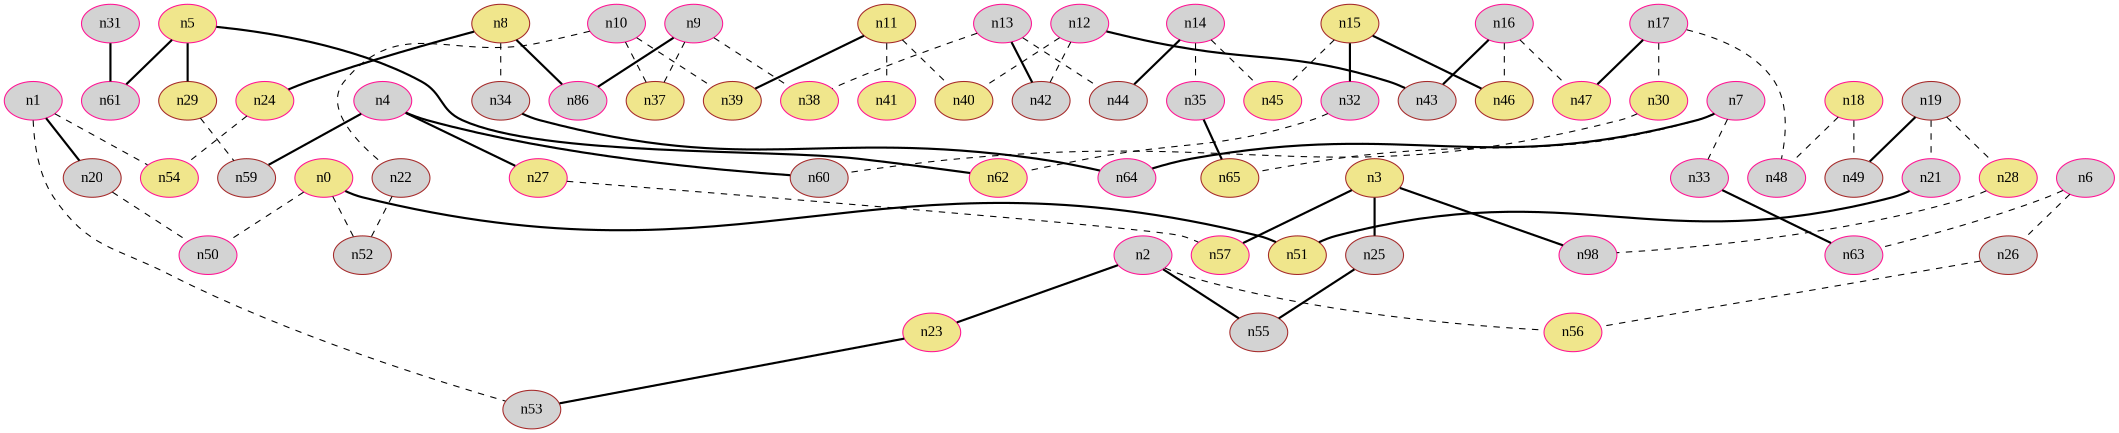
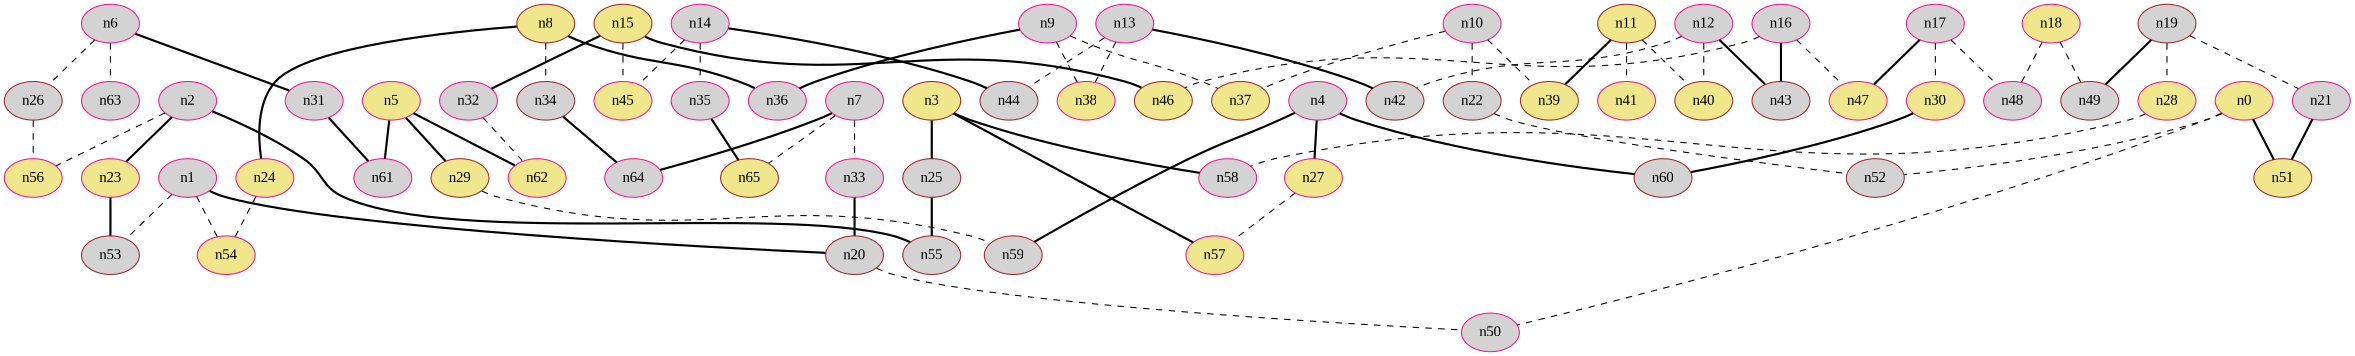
  strict graph {
    edge_default="{}"
    fontname="Liberation Serif"
    node_default="{}"
    node [color=deeppink fillcolor=lightgrey fontname="Liberation Serif" style=filled]
    edge [fontname="Liberation Serif" style=dashed]
    n0 [dim3pos="-0.0474086818269948,0.06587560670054123,-0.9967009688614045" fillcolor=khaki]
    n50 [dim3pos="-0.12603391353342164,0.24820152237296564,-0.9604745998365559"]
    n51 [color=brown dim3pos="0.07464059314059932,-0.13981405041723477,-0.9873605284603727" fillcolor=khaki]
    n52 [color=brown dim3pos="-0.12213793648124717,0.10406767238334748,-0.9870421693305789"]
    n1 [dim3pos="0.10436511916551133,-0.5564191252355382,0.8243213444850783"]
    n20 [color=brown dim3pos="-0.14915254895861355,0.43454457991733736,-0.888214233844298"]
    n53 [color=brown dim3pos="0.002871266838150245,0.3603813209716212,-0.9328006535811891"]
    n54 [dim3pos="0.3672086011072267,-0.6180492342725844,0.6951064575213971" fillcolor=khaki]
    n2 [dim3pos="-0.03921949758355877,-0.3336042786927544,-0.9418970305968589"]
    n23 [dim3pos="0.0017484612414061273,0.020308721243854418,-0.9997922277777151" fillcolor=khaki]
    n55 [color=brown dim3pos="0.08877924191821371,0.21138125705816124,0.9733633496125375"]
    n56 [dim3pos="0.005664931602031372,-0.605155811823229,-0.7960868997581314" fillcolor=khaki]
    n3 [color=brown dim3pos="0.32768649774209513,0.3581872906698145,0.874255925916512" fillcolor=khaki]
    n25 [color=brown dim3pos="-0.15447114613528046,-0.20394392357130398,-0.9667189566001047"]
    n57 [dim3pos="0.4052479723852069,0.23278157456449414,0.8840739897887243" fillcolor=khaki]
-   n58 [dim3pos="0.2693690285842384,0.5323277408077671,0.8025381628346919" label=n98]
+   n58 [dim3pos="0.2693690285842384,0.5323277408077671,0.8025381628346919"]
    n4 [dim3pos="-0.6955818736558586,0.02615797123789947,-0.7179704851747893"]
    n27 [dim3pos="-0.5402556822442989,-0.12877943907844955,-0.8315886326023144" fillcolor=khaki]
    n59 [color=brown dim3pos="-0.5285899695363815,0.14729534373192074,-0.836000434103011"]
    n60 [color=brown dim3pos="0.852276519125709,-0.14568536773273244,0.5023947736347815"]
    n5 [dim3pos="0.47379225498745126,-0.5188699894044078,0.7115439784084858" fillcolor=khaki]
    n29 [color=brown dim3pos="-0.4662581009339455,0.2923472215063943,-0.8349469955577791" fillcolor=khaki]
    n61 [dim3pos="-0.5776706894629033,0.6721193585080985,-0.4631977358041768"]
    n62 [dim3pos="-0.24660881535151144,0.39107058318956134,-0.8867062034037545" fillcolor=khaki]
    n6 [dim3pos="-0.861850472461747,0.4013276293223034,0.3100804686851519"]
    n26 [color=brown dim3pos="0.20615386083469928,-0.8410783429381704,-0.5000877989946655"]
    n31 [dim3pos="0.5052087192875171,-0.8576895339730476,0.09556575364095216"]
    n63 [dim3pos="-0.8477319939968907,-0.046100837012668386,0.5284176181589587"]
    n7 [dim3pos="0.23419434341910517,0.08425483682377927,-0.9685319468052113"]
    n33 [dim3pos="-0.55712886361875,-0.12582972791866803,0.8208375654749204"]
    n64 [dim3pos="-0.09259568825990948,-0.014264498845602233,-0.995601608369712"]
    n65 [color=brown dim3pos="0.11569109312846616,0.08084555360101182,-0.9899896804682797" fillcolor=khaki]
    n8 [color=brown dim3pos="0.6191474102122767,-0.12152309001034617,0.7758148123242867" fillcolor=khaki]
    n24 [dim3pos="-0.6172872281256365,0.3885322654034923,-0.6841046387310925" fillcolor=khaki]
    n34 [color=brown dim3pos="-0.38149515376305126,0.005005615290745132,-0.9243572856157228"]
-   n36 [dim3pos="-0.6954855138077287,-0.08483228507527171,-0.7135148095817685" label=n86]
+   n36 [dim3pos="-0.6954855138077287,-0.08483228507527171,-0.7135148095817685"]
    n9 [dim3pos="-0.4866169988874921,-0.1479600534037037,-0.8609946103144338"]
    n37 [color=brown dim3pos="0.3207561930872454,0.02309908822766582,0.9468800857126674" fillcolor=khaki]
    n38 [dim3pos="-0.40483630819946503,-0.2785402055317067,-0.8709322117511685" fillcolor=khaki]
    n10 [dim3pos="0.06298264193474658,-0.009928071230848223,0.9979652399841162"]
    n22 [color=brown dim3pos="-0.13314691960069364,0.06145359270670241,-0.9891892406128795"]
    n39 [color=brown dim3pos="-0.20860410829827467,0.01955260073617141,0.9778046951234861" fillcolor=khaki]
    n11 [color=brown dim3pos="-0.44720987350373675,-0.028715214370550406,0.893967989082621" fillcolor=khaki]
    n40 [color=brown dim3pos="0.394047387600634,0.16508345033665753,-0.9041427490999748" fillcolor=khaki]
    n41 [dim3pos="0.6849054511937941,-0.10520510307286848,-0.7209968163677648" fillcolor=khaki]
    n12 [dim3pos="0.24867442185454805,0.20804698453813703,-0.9459796425610302"]
    n42 [color=brown dim3pos="0.00518718845635669,0.004954953655983224,-0.9999742704240872"]
    n43 [color=brown dim3pos="0.2765847135446252,0.41011514947518624,-0.8690836901037686"]
    n13 [dim3pos="-0.1849755832404514,-0.19307744503193,-0.963589712390495"]
    n44 [color=brown dim3pos="0.14118748789489968,0.275598844540294,0.950847711334461"]
    n14 [dim3pos="-0.025505760495671277,-0.06698646765198747,-0.9974278266285971"]
    n35 [dim3pos="-0.02266879119423092,-0.034627728905385714,0.9991431560575529"]
    n45 [dim3pos="0.0032494294721052653,0.04173173515423232,-0.9991235676777537" fillcolor=khaki]
    n15 [color=brown dim3pos="-0.015839246594539787,0.2638930054485144,-0.9644218993483442" fillcolor=khaki]
    n32 [dim3pos="0.10761823936833194,-0.2964034330164849,0.9489801470269558"]
    n46 [color=brown dim3pos="-0.03652975266538706,-0.4745862003474804,0.8794506896978062" fillcolor=khaki]
    n16 [dim3pos="-0.20812045819463912,-0.614075882229616,0.7613124757579981"]
    n47 [dim3pos="0.24175528433224483,0.797594156360265,-0.5526282152020403" fillcolor=khaki]
    n17 [dim3pos="0.3689163733005219,0.8882314785862246,-0.27376184898432976"]
    n30 [dim3pos="-0.788226884793019,0.5415635142795356,-0.2922453388690606" fillcolor=khaki]
    n48 [dim3pos="-0.9538016165331326,0.010662401196059391,0.3002478800916296"]
    n18 [dim3pos="-0.7798815360546654,0.32119994619884773,0.5372293591036077" fillcolor=khaki]
    n49 [color=brown dim3pos="0.48516723278644697,-0.6057423681606199,-0.6306258317302785"]
    n19 [color=brown dim3pos="0.205676317684488,-0.6092983926393519,-0.7658020116654511"]
    n21 [dim3pos="-0.16803815881555723,0.38496311661817695,0.9075056892524132"]
    n28 [dim3pos="0.06405817151200638,0.6585838674307898,0.7497758599891319" fillcolor=khaki]
    n0 -- n50
    n0 -- n51 [style=bold]
    n0 -- n52
    n1 -- n20 [style=bold]
    n1 -- n53
    n1 -- n54
    n20 -- n50
    n2 -- n23 [style=bold]
    n2 -- n55 [style=bold]
    n2 -- n56
    n23 -- n53 [style=bold]
    n3 -- n25 [style=bold]
    n3 -- n57 [style=bold]
    n3 -- n58 [style=bold]
    n25 -- n55 [style=bold]
    n4 -- n27 [style=bold]
    n4 -- n59 [style=bold]
    n4 -- n60 [style=bold]
    n27 -- n57
    n5 -- n29 [style=bold]
    n5 -- n61 [style=bold]
    n5 -- n62 [style=bold]
    n29 -- n59
    n6 -- n26
+   n6 -- n31 [style=bold]
    n6 -- n63
    n26 -- n56
    n31 -- n61 [style=bold]
    n7 -- n33
    n7 -- n64 [style=bold]
    n7 -- n65
-   n33 -- n63 [style=bold]
+   n33 -- n20 [style=bold]
    n8 -- n24 [style=bold]
    n8 -- n34
    n8 -- n36 [style=bold]
    n24 -- n54
    n34 -- n64 [style=bold]
    n9 -- n36 [style=bold]
    n9 -- n37
    n9 -- n38
    n10 -- n37
    n10 -- n22
    n10 -- n39
    n22 -- n52
    n11 -- n39 [style=bold]
    n11 -- n40
    n11 -- n41
    n12 -- n40
    n12 -- n42
    n12 -- n43 [style=bold]
    n13 -- n38
    n13 -- n42 [style=bold]
    n13 -- n44
    n14 -- n44 [style=bold]
    n14 -- n35
    n14 -- n45
    n35 -- n65 [style=bold]
    n15 -- n45
    n15 -- n32 [style=bold]
    n15 -- n46 [style=bold]
    n32 -- n62
    n16 -- n43 [style=bold]
    n16 -- n46
    n16 -- n47
    n17 -- n47 [style=bold]
    n17 -- n30
    n17 -- n48
-   n30 -- n60
+   n30 -- n60 [style=bold]
    n18 -- n48
    n18 -- n49
    n19 -- n49 [style=bold]
    n19 -- n21
    n19 -- n28
    n21 -- n51 [style=bold]
    n28 -- n58
  }
